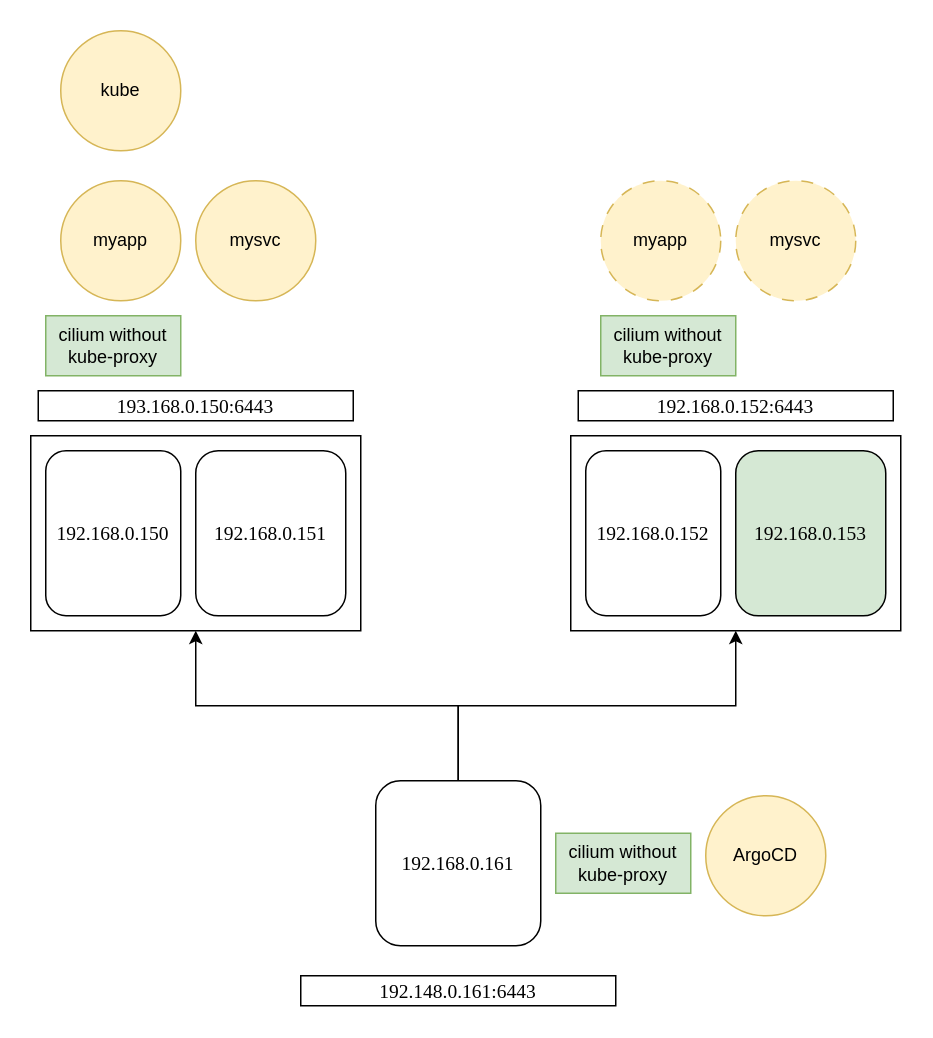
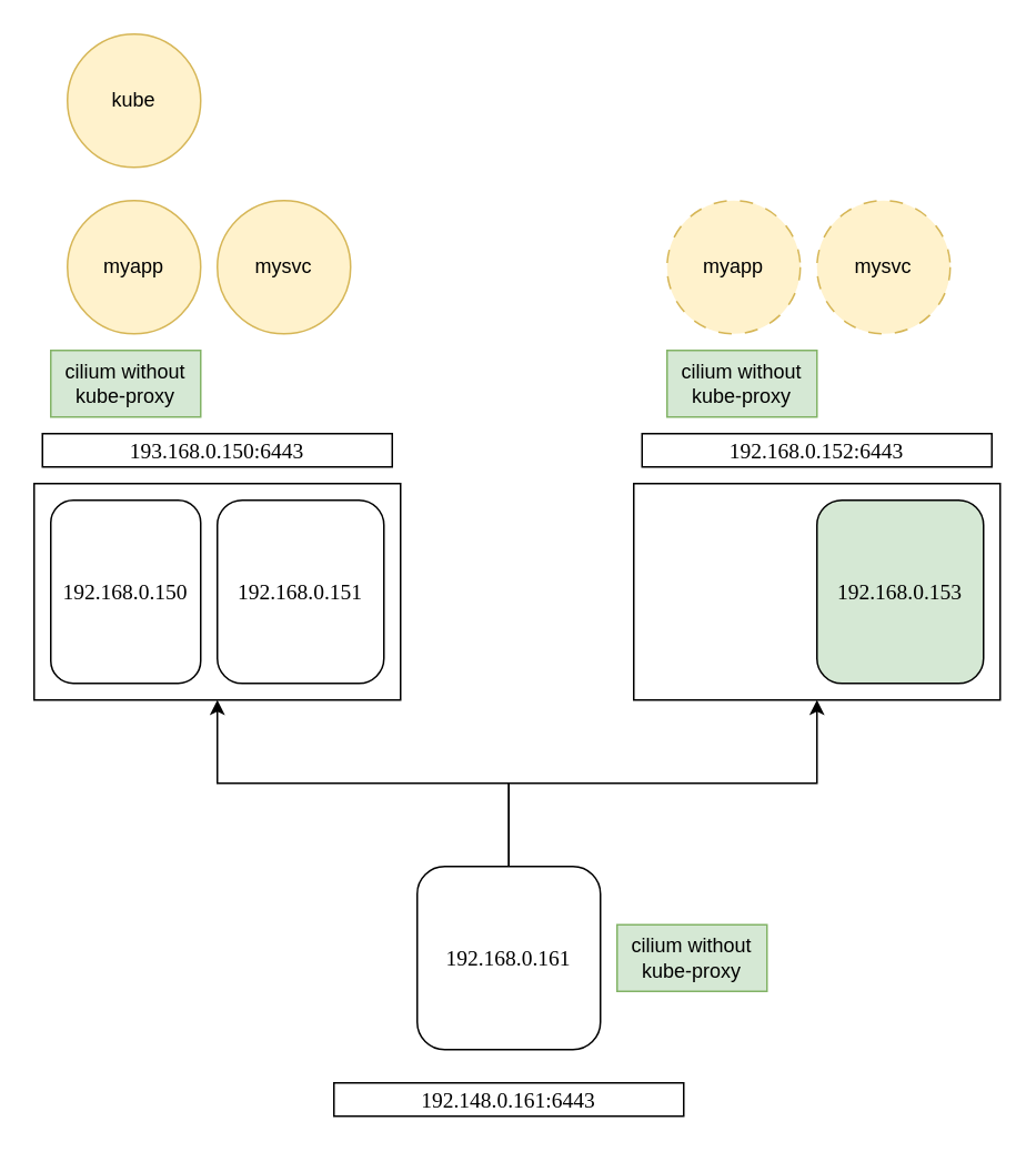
  <mxCell id="0" />
  <mxCell id="1" parent="0" />
  <mxCell id="2" value="" style="rounded=0;whiteSpace=wrap;html=1;" vertex="1" parent="1"><mxGeometry x="380" y="290" width="220" height="130" as="geometry" /></mxCell>
  <mxCell id="3" value="" style="rounded=0;whiteSpace=wrap;html=1;" vertex="1" parent="1"><mxGeometry x="20" y="290" width="220" height="130" as="geometry" /></mxCell>
  <mxCell id="4" value="192.148.0.161:6443" style="rounded=0;whiteSpace=wrap;html=1;labelBorderColor=none;labelBackgroundColor=none;textShadow=0;spacingTop=0;spacingLeft=0;spacingBottom=0;spacingRight=0;spacing=207;verticalAlign=middle;fontSize=13;fontFamily=Tahoma;" vertex="1" parent="1"><mxGeometry x="200" y="650" width="210" height="20" as="geometry" /></mxCell>
  <mxCell id="5" style="edgeStyle=orthogonalEdgeStyle;rounded=0;orthogonalLoop=1;jettySize=auto;html=1;exitX=0.5;exitY=0;exitDx=0;exitDy=0;" edge="1" parent="1" source="7" target="3"><mxGeometry relative="1" as="geometry" /></mxCell>
  <mxCell id="6" style="edgeStyle=orthogonalEdgeStyle;rounded=0;orthogonalLoop=1;jettySize=auto;html=1;exitX=0.5;exitY=0;exitDx=0;exitDy=0;entryX=0.5;entryY=1;entryDx=0;entryDy=0;" edge="1" parent="1" source="7" target="2"><mxGeometry relative="1" as="geometry" /></mxCell>
  <mxCell id="7" value="&lt;span style=&quot;font-family: Tahoma; font-size: 13px; text-wrap: nowrap;&quot;&gt;192.168.0.161&lt;/span&gt;" style="rounded=1;whiteSpace=wrap;html=1;" vertex="1" parent="1"><mxGeometry x="250" y="520" width="110" height="110" as="geometry" /></mxCell>
  <mxCell id="8" value="193.168.0.150:6443" style="rounded=0;whiteSpace=wrap;html=1;labelBorderColor=none;labelBackgroundColor=none;textShadow=0;spacingTop=0;spacingLeft=0;spacingBottom=0;spacingRight=0;spacing=207;verticalAlign=middle;fontSize=13;fontFamily=Tahoma;" vertex="1" parent="1"><mxGeometry x="25" y="260" width="210" height="20" as="geometry" /></mxCell>
  <mxCell id="9" value="&lt;span style=&quot;font-family: Tahoma; font-size: 13px; text-wrap: nowrap;&quot;&gt;192.168.0.150&lt;/span&gt;" style="rounded=1;whiteSpace=wrap;html=1;" vertex="1" parent="1"><mxGeometry x="30" y="300" width="90" height="110" as="geometry" /></mxCell>
  <mxCell id="10" value="&lt;span style=&quot;font-family: Tahoma; font-size: 13px; text-wrap: nowrap;&quot;&gt;192.168.0.151&lt;/span&gt;" style="rounded=1;whiteSpace=wrap;html=1;" vertex="1" parent="1"><mxGeometry x="130" y="300" width="100" height="110" as="geometry" /></mxCell>
  <mxCell id="11" value="192.168.0.152:6443" style="rounded=0;whiteSpace=wrap;html=1;labelBorderColor=none;labelBackgroundColor=none;textShadow=0;spacingTop=0;spacingLeft=0;spacingBottom=0;spacingRight=0;spacing=207;verticalAlign=middle;fontSize=13;fontFamily=Tahoma;" vertex="1" parent="1"><mxGeometry x="385" y="260" width="210" height="20" as="geometry" /></mxCell>
- <mxCell id="12" value="&lt;span style=&quot;font-family: Tahoma; font-size: 13px; text-wrap: nowrap;&quot;&gt;192.168.0.152&lt;/span&gt;" style="rounded=1;whiteSpace=wrap;html=1;" vertex="1" parent="1"><mxGeometry x="390" y="300" width="90" height="110" as="geometry" /></mxCell>
  <mxCell id="13" value="&lt;span style=&quot;font-family: Tahoma; font-size: 13px; text-wrap: nowrap;&quot;&gt;192.168.0.153&lt;/span&gt;" style="rounded=1;whiteSpace=wrap;html=1;fillColor=#d5e8d4;" vertex="1" parent="1"><mxGeometry x="490" y="300" width="100" height="110" as="geometry" /></mxCell>
  <mxCell id="14" value="myapp" style="ellipse;whiteSpace=wrap;html=1;aspect=fixed;fillColor=#fff2cc;strokeColor=#d6b656;" vertex="1" parent="1"><mxGeometry x="40" y="120" width="80" height="80" as="geometry" /></mxCell>
  <mxCell id="15" value="mysvc" style="ellipse;whiteSpace=wrap;html=1;aspect=fixed;fillColor=#fff2cc;strokeColor=#d6b656;" vertex="1" parent="1"><mxGeometry x="130" y="120" width="80" height="80" as="geometry" /></mxCell>
  <mxCell id="16" value="myapp" style="ellipse;whiteSpace=wrap;html=1;aspect=fixed;fillColor=#fff2cc;strokeColor=#d6b656;dashed=1;dashPattern=8 8;" vertex="1" parent="1"><mxGeometry x="400" y="120" width="80" height="80" as="geometry" /></mxCell>
  <mxCell id="17" value="mysvc" style="ellipse;whiteSpace=wrap;html=1;aspect=fixed;fillColor=#fff2cc;strokeColor=#d6b656;dashed=1;dashPattern=8 8;" vertex="1" parent="1"><mxGeometry x="490" y="120" width="80" height="80" as="geometry" /></mxCell>
  <mxCell id="18" value="kube" style="ellipse;whiteSpace=wrap;html=1;aspect=fixed;fillColor=#fff2cc;strokeColor=#d6b656;" vertex="1" parent="1"><mxGeometry x="40" y="20" width="80" height="80" as="geometry" /></mxCell>
  <mxCell id="19" value="cilium without kube-proxy" style="rounded=0;whiteSpace=wrap;html=1;fillColor=#d5e8d4;strokeColor=#82b366;" vertex="1" parent="1"><mxGeometry x="400" y="210" width="90" height="40" as="geometry" /></mxCell>
  <mxCell id="20" value="cilium without kube-proxy" style="rounded=0;whiteSpace=wrap;html=1;fillColor=#d5e8d4;strokeColor=#82b366;" vertex="1" parent="1"><mxGeometry x="370" y="555" width="90" height="40" as="geometry" /></mxCell>
- <mxCell id="21" value="ArgoCD" style="ellipse;whiteSpace=wrap;html=1;aspect=fixed;fillColor=#fff2cc;strokeColor=#d6b656;" vertex="1" parent="1"><mxGeometry x="470" y="530" width="80" height="80" as="geometry" /></mxCell>
  <mxCell id="22" value="cilium without kube-proxy" style="rounded=0;whiteSpace=wrap;html=1;fillColor=#d5e8d4;strokeColor=#82b366;" vertex="1" parent="1"><mxGeometry x="30" y="210" width="90" height="40" as="geometry" /></mxCell>
